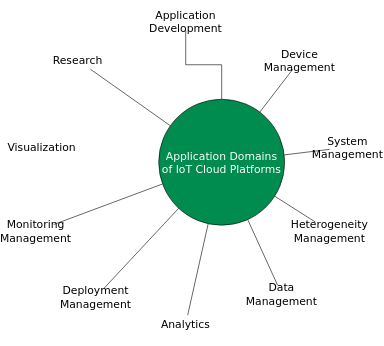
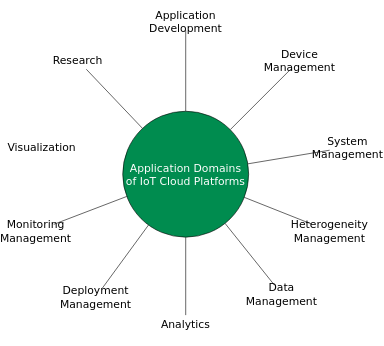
  <mxCell id="0" />
  <mxCell id="1" parent="0" />
  <mxCell id="2" value="" style="edgeStyle=orthogonalEdgeStyle;rounded=0;orthogonalLoop=1;jettySize=auto;html=1;fontFamily=Dejavu Sans;fontSize=18;fontColor=#FFFFFF;endArrow=none;endFill=0;" edge="1" parent="1" source="11" target="12"><mxGeometry relative="1" as="geometry"><mxPoint x="300" y="35" as="targetPoint" /></mxGeometry></mxCell>
  <mxCell id="3" style="rounded=0;orthogonalLoop=1;jettySize=auto;html=1;fontFamily=Dejavu Sans;fontSize=18;fontColor=#000000;endArrow=none;endFill=0;" edge="1" parent="1" source="11" target="13"><mxGeometry relative="1" as="geometry"><mxPoint x="570" y="125" as="targetPoint" /></mxGeometry></mxCell>
  <mxCell id="4" style="edgeStyle=none;rounded=0;orthogonalLoop=1;jettySize=auto;html=1;fontFamily=Dejavu Sans;fontSize=18;fontColor=#000000;endArrow=none;endFill=0;" edge="1" parent="1" source="11" target="14"><mxGeometry relative="1" as="geometry"><mxPoint x="550" y="245" as="targetPoint" /></mxGeometry></mxCell>
  <mxCell id="5" style="edgeStyle=none;rounded=0;orthogonalLoop=1;jettySize=auto;html=1;fontFamily=Dejavu Sans;fontSize=18;fontColor=#000000;endArrow=none;endFill=0;" edge="1" parent="1" source="11" target="15"><mxGeometry relative="1" as="geometry"><mxPoint x="520" y="385" as="targetPoint" /></mxGeometry></mxCell>
  <mxCell id="6" style="edgeStyle=none;rounded=0;orthogonalLoop=1;jettySize=auto;html=1;fontFamily=Dejavu Sans;fontSize=18;fontColor=#000000;endArrow=none;endFill=0;" edge="1" parent="1" source="11" target="16"><mxGeometry relative="1" as="geometry"><mxPoint x="450" y="515" as="targetPoint" /></mxGeometry></mxCell>
  <mxCell id="7" style="edgeStyle=none;rounded=0;orthogonalLoop=1;jettySize=auto;html=1;fontFamily=Dejavu Sans;fontSize=18;fontColor=#000000;endArrow=none;endFill=0;" edge="1" parent="1" source="11" target="17"><mxGeometry relative="1" as="geometry"><mxPoint x="300" y="525" as="targetPoint" /></mxGeometry></mxCell>
  <mxCell id="8" style="edgeStyle=none;rounded=0;orthogonalLoop=1;jettySize=auto;html=1;fontFamily=Dejavu Sans;fontSize=18;fontColor=#000000;endArrow=none;endFill=0;" edge="1" parent="1" source="11" target="18"><mxGeometry relative="1" as="geometry"><mxPoint x="170" y="485" as="targetPoint" /></mxGeometry></mxCell>
  <mxCell id="9" style="edgeStyle=none;rounded=0;orthogonalLoop=1;jettySize=auto;html=1;fontFamily=Dejavu Sans;fontSize=18;fontColor=#000000;endArrow=none;endFill=0;" edge="1" parent="1" source="11" target="19"><mxGeometry relative="1" as="geometry"><mxPoint x="80" y="375" as="targetPoint" /></mxGeometry></mxCell>
  <mxCell id="10" style="edgeStyle=none;rounded=0;orthogonalLoop=1;jettySize=auto;html=1;fontFamily=Dejavu Sans;fontSize=18;fontColor=#000000;endArrow=none;endFill=0;" edge="1" parent="1" source="11" target="21"><mxGeometry relative="1" as="geometry"><mxPoint x="130" y="115" as="targetPoint" /></mxGeometry></mxCell>
- <mxCell id="11" value="Application Domains of IoT Cloud Platforms" style="ellipse;whiteSpace=wrap;html=1;aspect=fixed;fillColor=#008C4F;fontFamily=Dejavu Sans;fontColor=#FFFFFF;fontSize=18;" vertex="1" parent="1"><mxGeometry x="255" y="165" width="210" height="210" as="geometry" /></mxCell>
+ <mxCell id="11" value="Application Domains of IoT Cloud Platforms" style="ellipse;whiteSpace=wrap;html=1;aspect=fixed;fillColor=#008C4F;fontFamily=Dejavu Sans;fontColor=#FFFFFF;fontSize=18;" vertex="1" parent="1"><mxGeometry x="195" y="185" width="210" height="210" as="geometry" /></mxCell>
  <mxCell id="12" value="Application Development" style="text;html=1;strokeColor=none;fillColor=none;align=center;verticalAlign=middle;whiteSpace=wrap;rounded=0;fontFamily=Dejavu Sans;fontSize=18;fontColor=#000000;" vertex="1" parent="1"><mxGeometry x="270" y="20" width="60" height="30" as="geometry" /></mxCell>
  <mxCell id="13" value="Device Management" style="text;html=1;strokeColor=none;fillColor=none;align=center;verticalAlign=middle;whiteSpace=wrap;rounded=0;fontFamily=Dejavu Sans;fontSize=18;fontColor=#000000;" vertex="1" parent="1"><mxGeometry x="460" y="85" width="60" height="30" as="geometry" /></mxCell>
  <mxCell id="14" value="System Management" style="text;html=1;strokeColor=none;fillColor=none;align=center;verticalAlign=middle;whiteSpace=wrap;rounded=0;fontFamily=Dejavu Sans;fontSize=18;fontColor=#000000;" vertex="1" parent="1"><mxGeometry x="540" y="230" width="60" height="30" as="geometry" /></mxCell>
  <mxCell id="15" value="Heterogeneity&lt;br&gt;Management" style="text;html=1;strokeColor=none;fillColor=none;align=center;verticalAlign=middle;whiteSpace=wrap;rounded=0;fontFamily=Dejavu Sans;fontSize=18;fontColor=#000000;" vertex="1" parent="1"><mxGeometry x="510" y="370" width="60" height="30" as="geometry" /></mxCell>
  <mxCell id="16" value="Data Management" style="text;html=1;strokeColor=none;fillColor=none;align=center;verticalAlign=middle;whiteSpace=wrap;rounded=0;fontFamily=Dejavu Sans;fontSize=18;fontColor=#000000;" vertex="1" parent="1"><mxGeometry x="430" y="475" width="60" height="30" as="geometry" /></mxCell>
  <mxCell id="17" value="Analytics" style="text;html=1;strokeColor=none;fillColor=none;align=center;verticalAlign=middle;whiteSpace=wrap;rounded=0;fontFamily=Dejavu Sans;fontSize=18;fontColor=#000000;" vertex="1" parent="1"><mxGeometry x="270" y="525" width="60" height="30" as="geometry" /></mxCell>
  <mxCell id="18" value="Deployment Management" style="text;html=1;strokeColor=none;fillColor=none;align=center;verticalAlign=middle;whiteSpace=wrap;rounded=0;fontFamily=Dejavu Sans;fontSize=18;fontColor=#000000;" vertex="1" parent="1"><mxGeometry x="120" y="480" width="60" height="30" as="geometry" /></mxCell>
  <mxCell id="19" value="Monitoring Management" style="text;html=1;strokeColor=none;fillColor=none;align=center;verticalAlign=middle;whiteSpace=wrap;rounded=0;fontFamily=Dejavu Sans;fontSize=18;fontColor=#000000;" vertex="1" parent="1"><mxGeometry x="20" y="370" width="60" height="30" as="geometry" /></mxCell>
  <mxCell id="20" value="Visualization" style="text;html=1;strokeColor=none;fillColor=none;align=center;verticalAlign=middle;whiteSpace=wrap;rounded=0;fontFamily=Dejavu Sans;fontSize=18;fontColor=#000000;" vertex="1" parent="1"><mxGeometry x="30" y="230" width="60" height="30" as="geometry" /></mxCell>
  <mxCell id="21" value="Research" style="text;html=1;strokeColor=none;fillColor=none;align=center;verticalAlign=middle;whiteSpace=wrap;rounded=0;fontFamily=Dejavu Sans;fontSize=18;fontColor=#000000;" vertex="1" parent="1"><mxGeometry x="90" y="85" width="60" height="30" as="geometry" /></mxCell>
